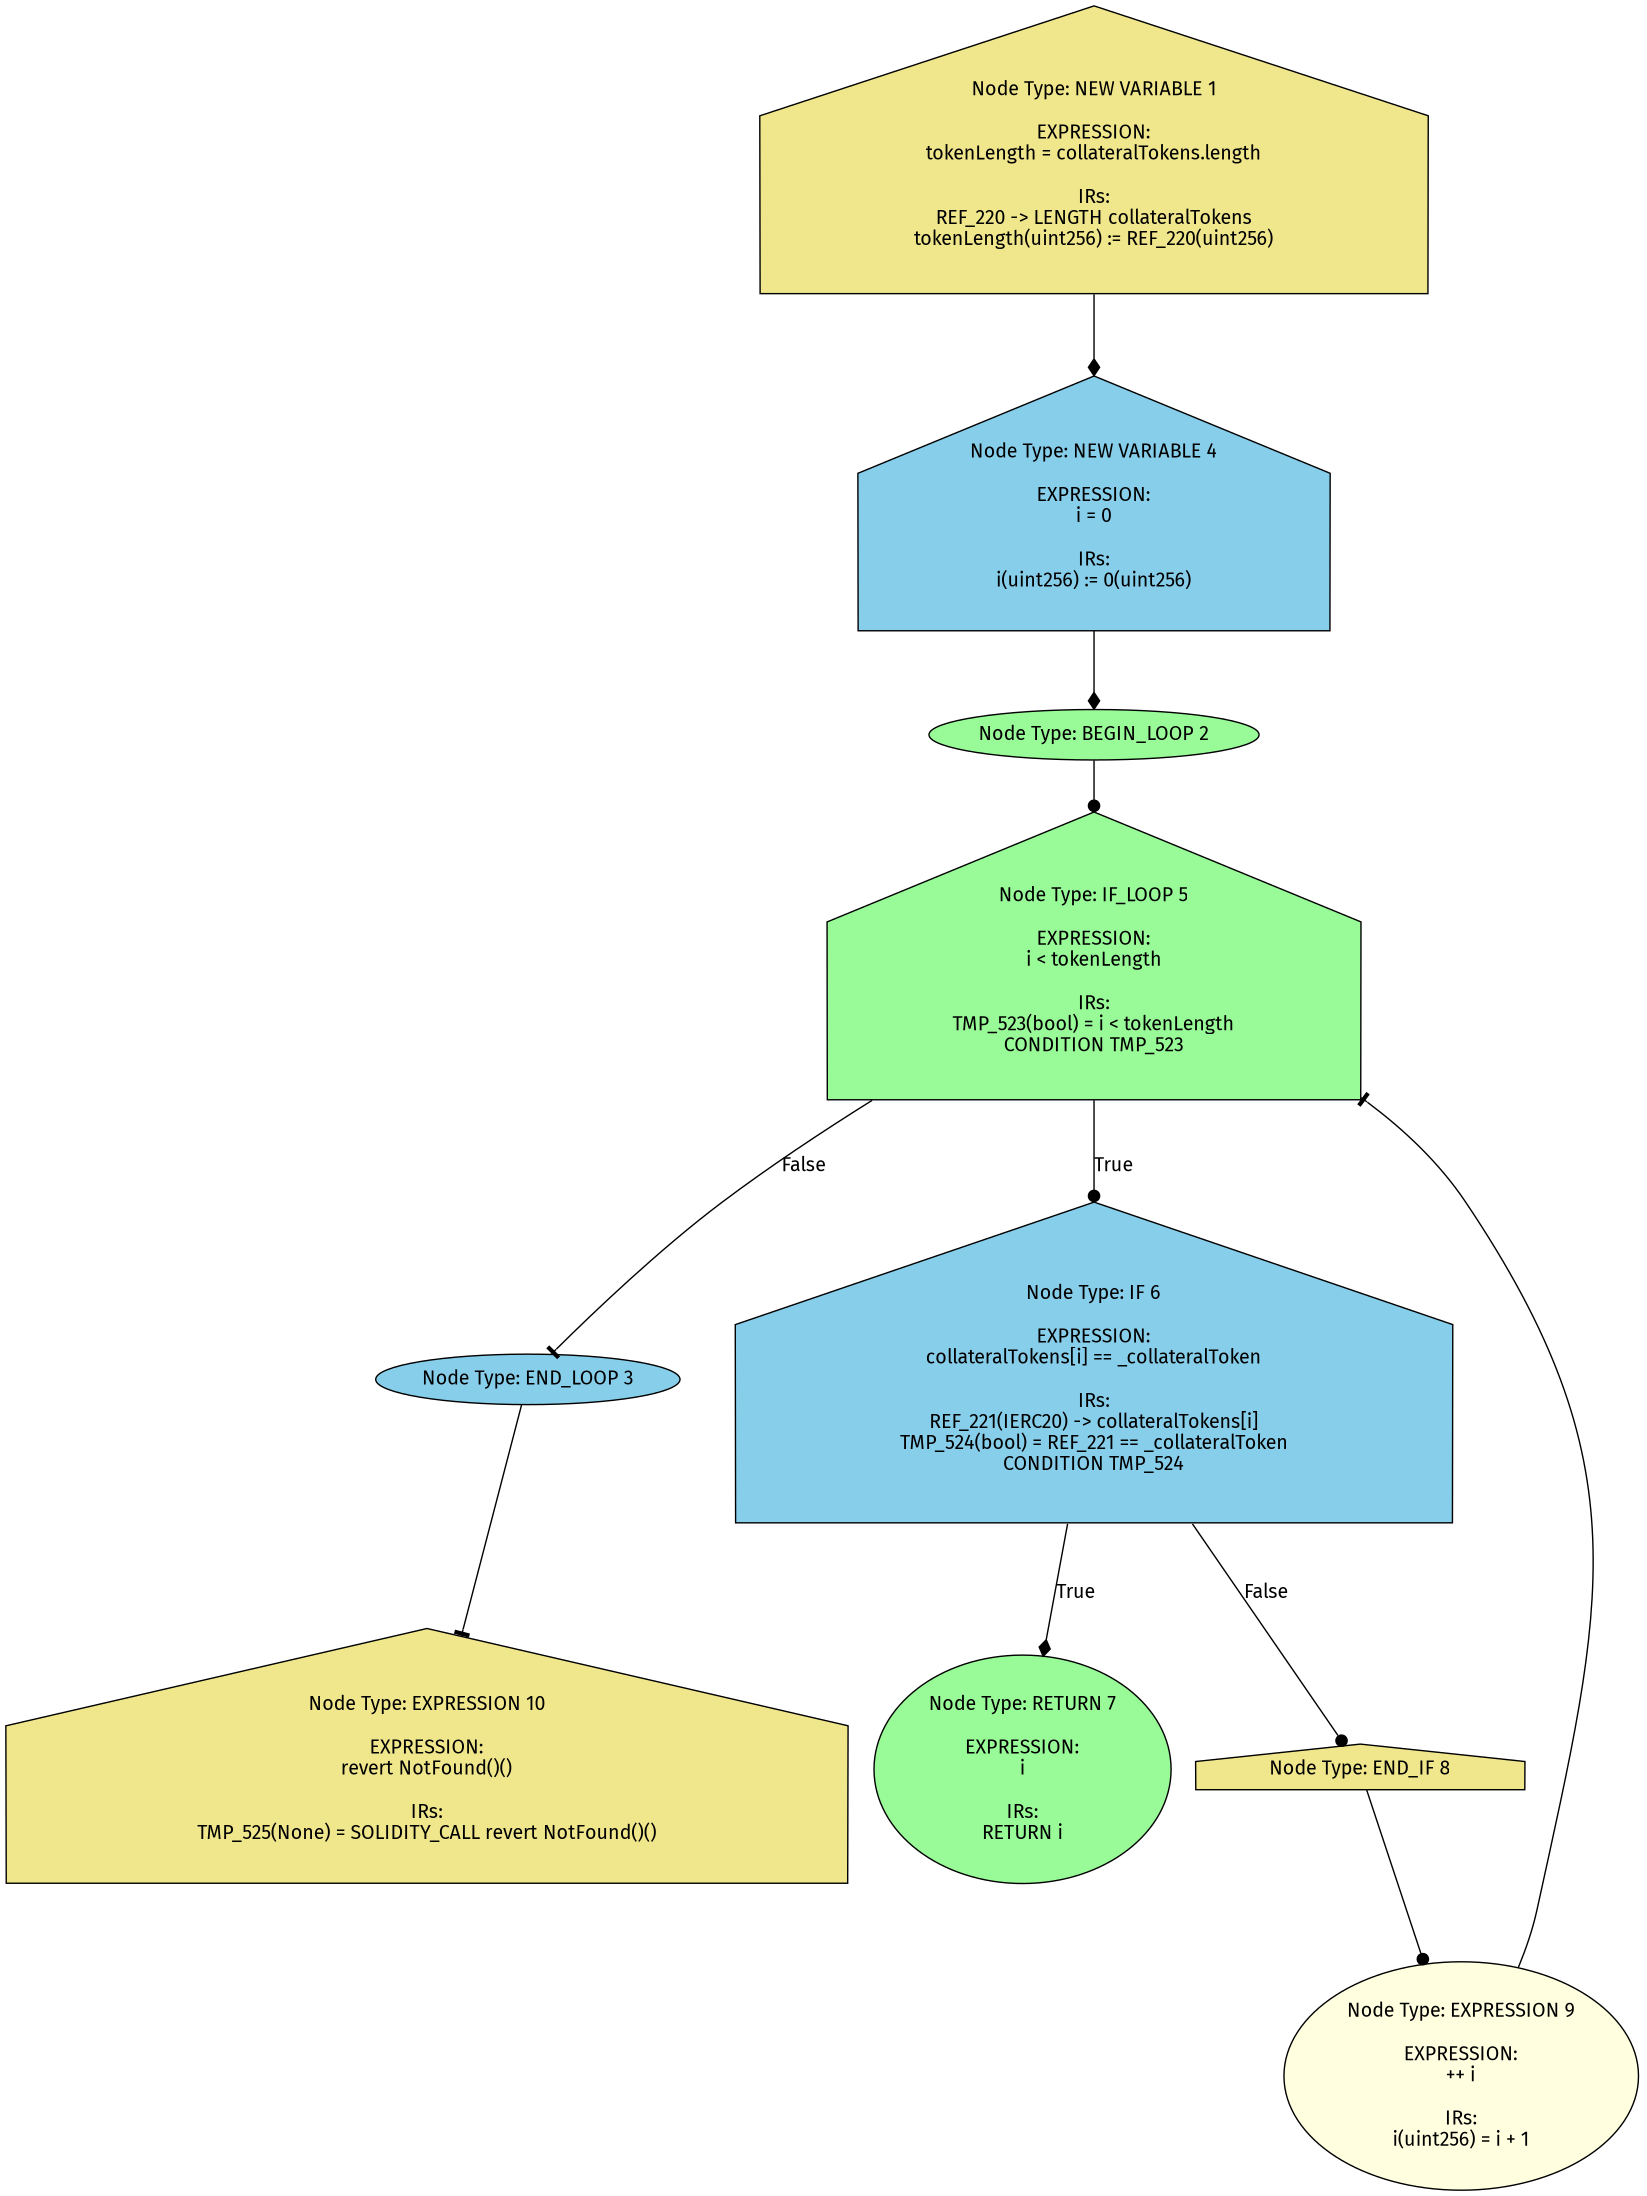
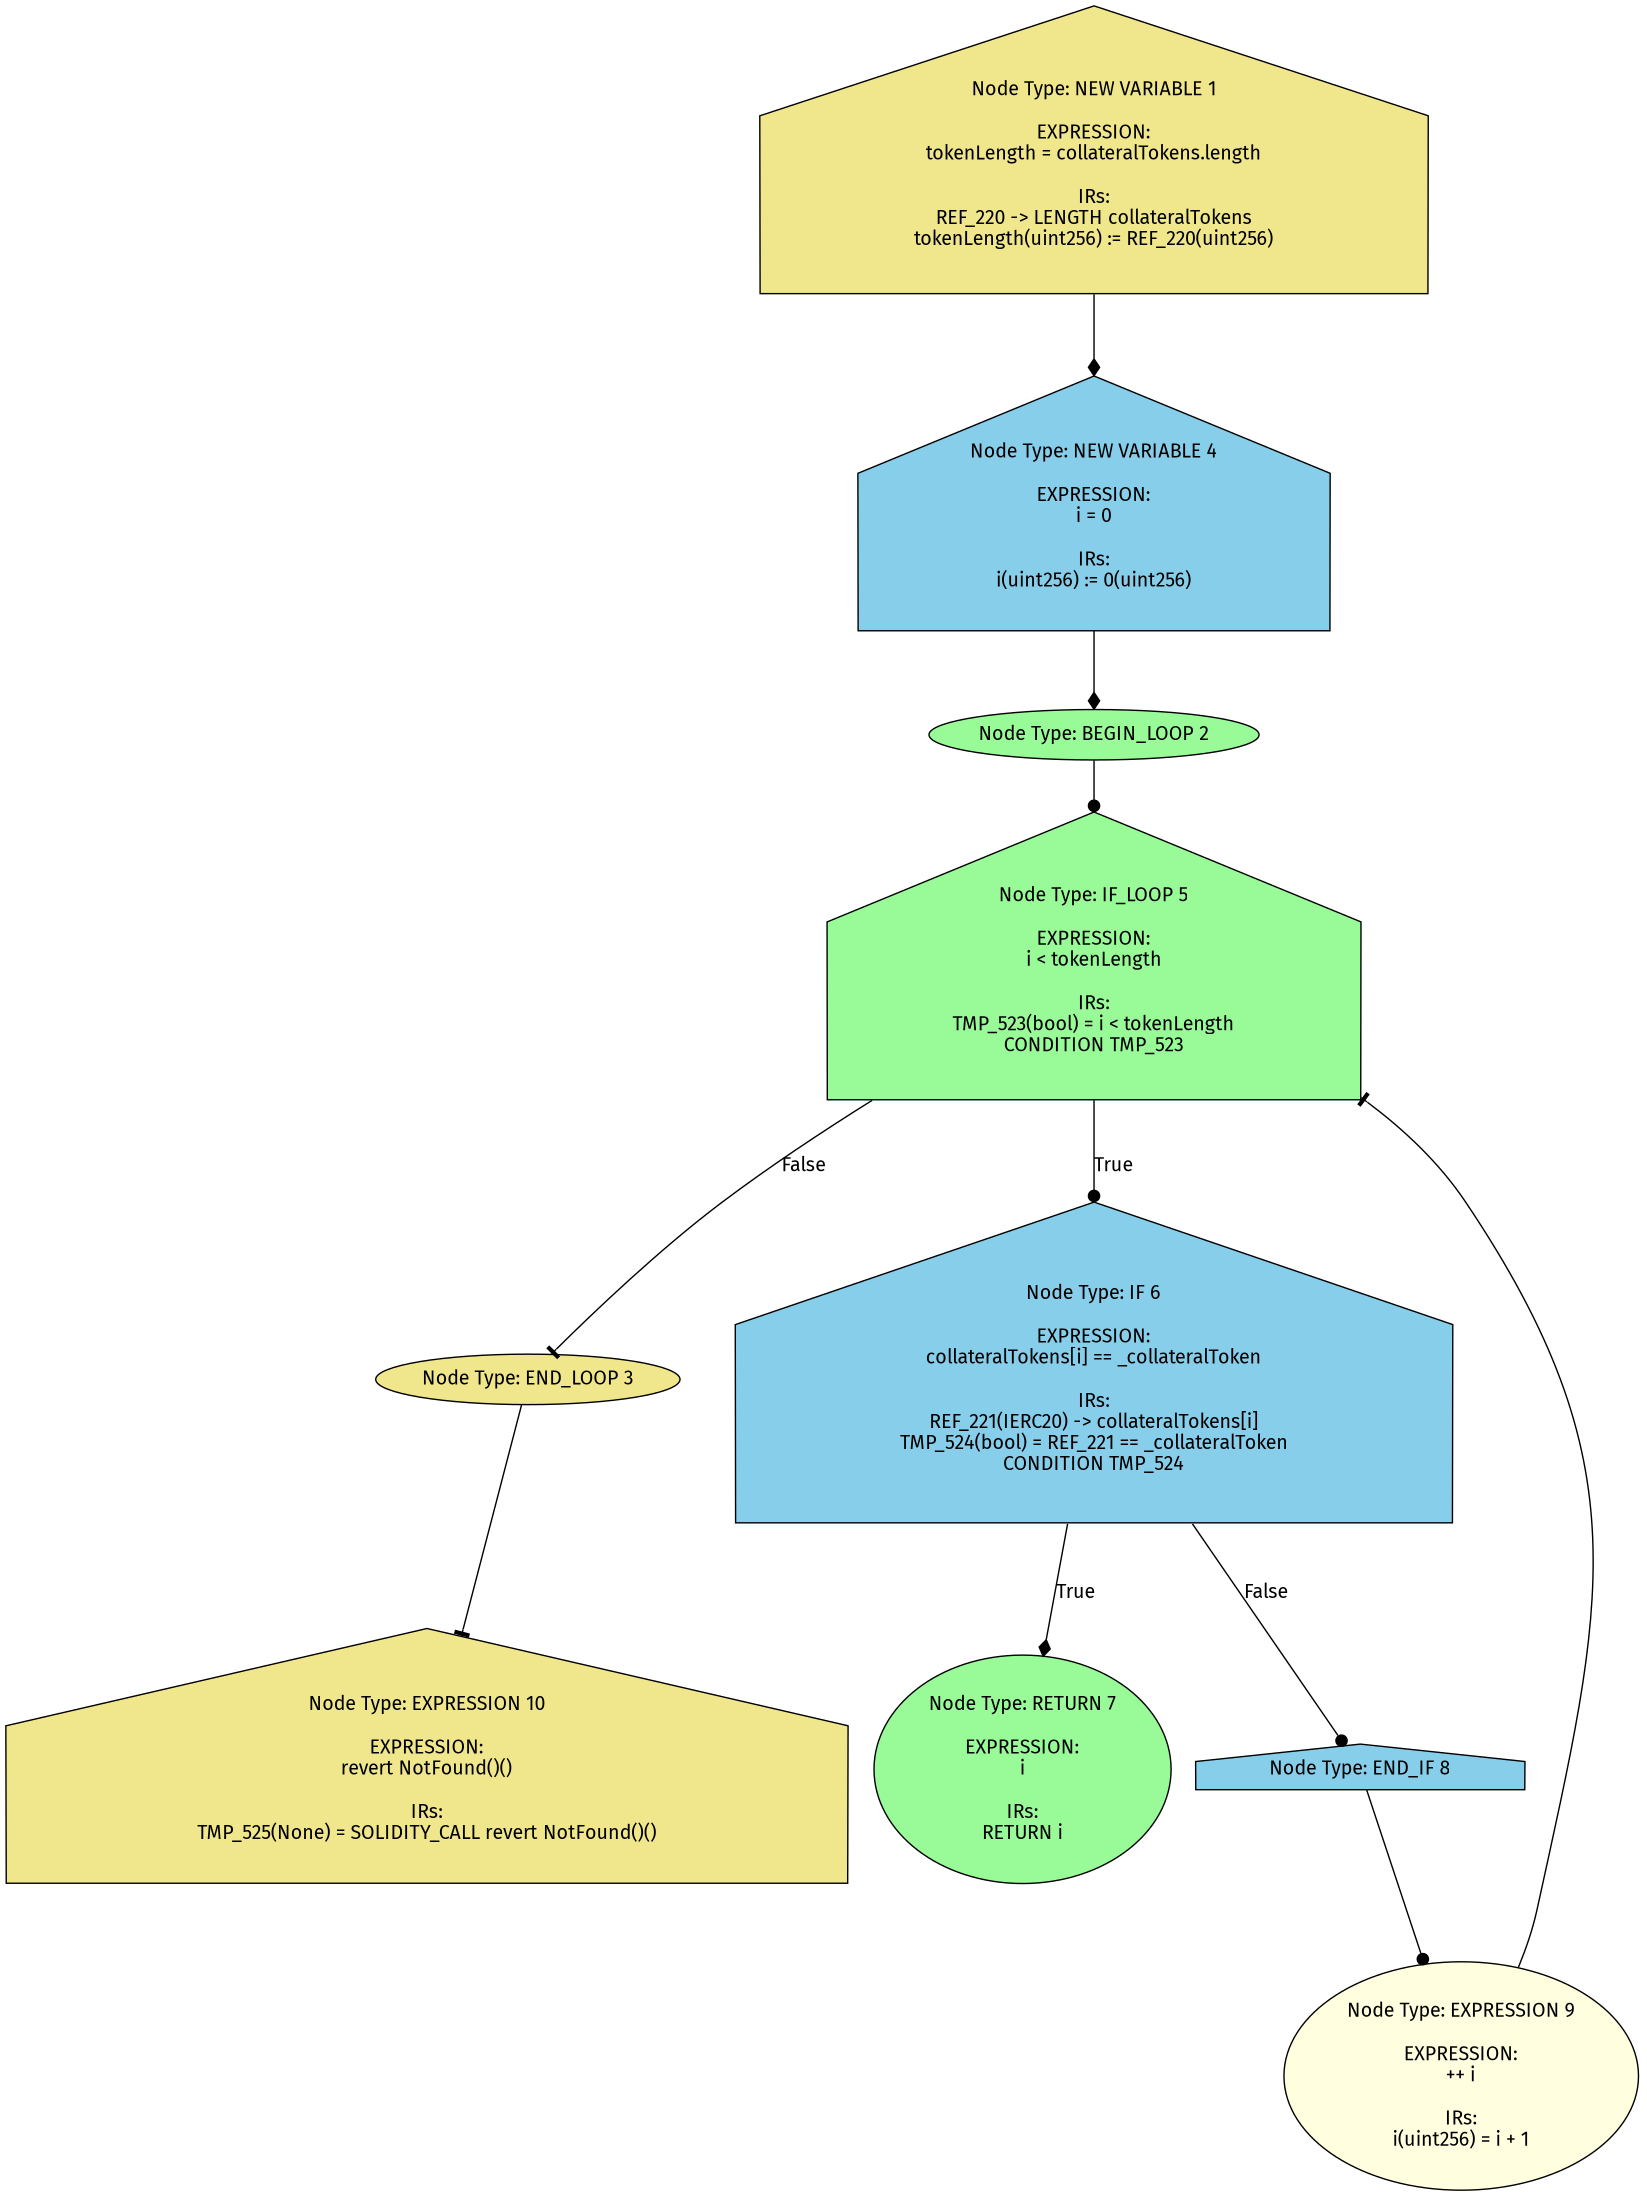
  digraph {
    fontname="Fira Sans"
    node [fillcolor=khaki fontname="Fira Sans" shape=house style=filled]
    edge [arrowhead=dot fontname="Fira Sans"]
    n1 [label="Node Type: NEW VARIABLE 1\n\nEXPRESSION:\ntokenLength = collateralTokens.length\n\nIRs:\nREF_220 -> LENGTH collateralTokens\ntokenLength(uint256) := REF_220(uint256)"]
    n2 [fillcolor=skyblue label="Node Type: NEW VARIABLE 4\n\nEXPRESSION:\ni = 0\n\nIRs:\ni(uint256) := 0(uint256)"]
    n3 [fillcolor=palegreen label="Node Type: BEGIN_LOOP 2\n" shape=ellipse]
    n4 [fillcolor=palegreen label="Node Type: IF_LOOP 5\n\nEXPRESSION:\ni < tokenLength\n\nIRs:\nTMP_523(bool) = i < tokenLength\nCONDITION TMP_523"]
-   n5 [fillcolor=skyblue label="Node Type: END_LOOP 3\n" shape=ellipse]
+   n5 [label="Node Type: END_LOOP 3\n" shape=ellipse]
    n6 [fillcolor=skyblue label="Node Type: IF 6\n\nEXPRESSION:\ncollateralTokens[i] == _collateralToken\n\nIRs:\nREF_221(IERC20) -> collateralTokens[i]\nTMP_524(bool) = REF_221 == _collateralToken\nCONDITION TMP_524"]
    n7 [label="Node Type: EXPRESSION 10\n\nEXPRESSION:\nrevert NotFound()()\n\nIRs:\nTMP_525(None) = SOLIDITY_CALL revert NotFound()()"]
    n8 [fillcolor=palegreen label="Node Type: RETURN 7\n\nEXPRESSION:\ni\n\nIRs:\nRETURN i" shape=ellipse]
-   n9 [label="Node Type: END_IF 8\n"]
+   n9 [fillcolor=skyblue label="Node Type: END_IF 8\n"]
    n10 [fillcolor=lightyellow label="Node Type: EXPRESSION 9\n\nEXPRESSION:\n++ i\n\nIRs:\ni(uint256) = i + 1" shape=ellipse]
    n1 -> n2 [arrowhead=diamond]
    n2 -> n3 [arrowhead=diamond]
    n3 -> n4
    n4 -> n5 [arrowhead=tee label=False]
    n4 -> n6 [label=True]
    n5 -> n7 [arrowhead=tee]
    n6 -> n8 [arrowhead=diamond label=True]
    n6 -> n9 [label=False]
    n9 -> n10
    n10 -> n4 [arrowhead=tee]
  }
